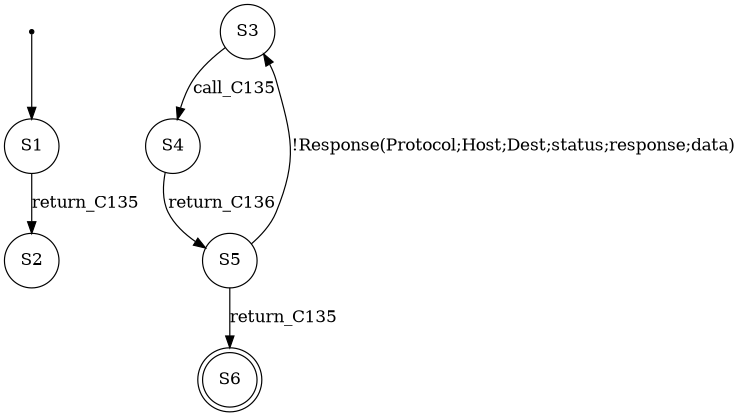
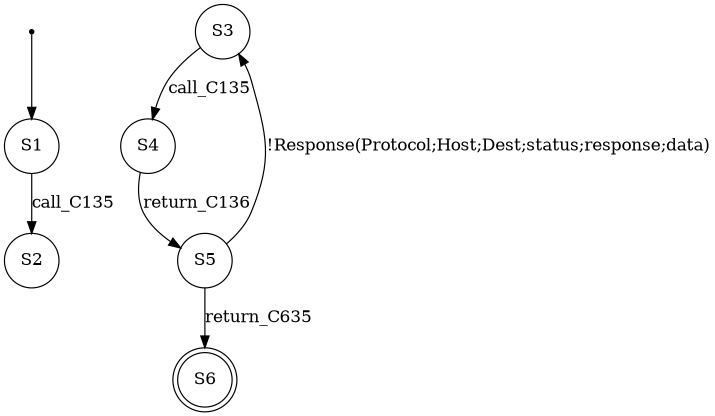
  digraph {
    node [shape=circle]
    S00 [shape=point]
    n2 [label=S1]
    n3 [label=S2]
    n4 [label=S3]
    n5 [label=S4]
    n6 [label=S5]
    n7 [label=S6 shape=doublecircle]
    S00 -> n2
-   n2 -> n3 [label=return_C135]
+   n2 -> n3 [label=call_C135]
    n4 -> n5 [label=call_C135]
    n5 -> n6 [label=return_C136]
    n6 -> n4 [label="!Response(Protocol;Host;Dest;status;response;data)"]
-   n6 -> n7 [label=return_C135]
+   n6 -> n7 [label=return_C635]
  }
